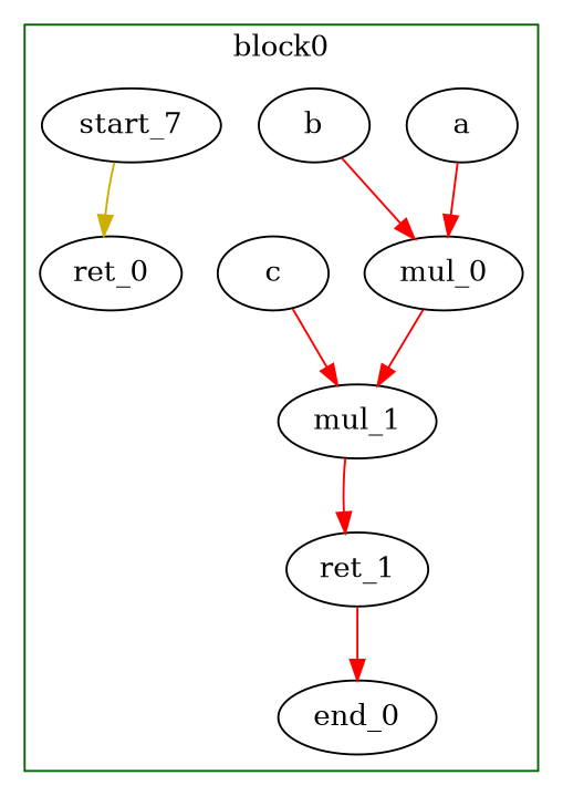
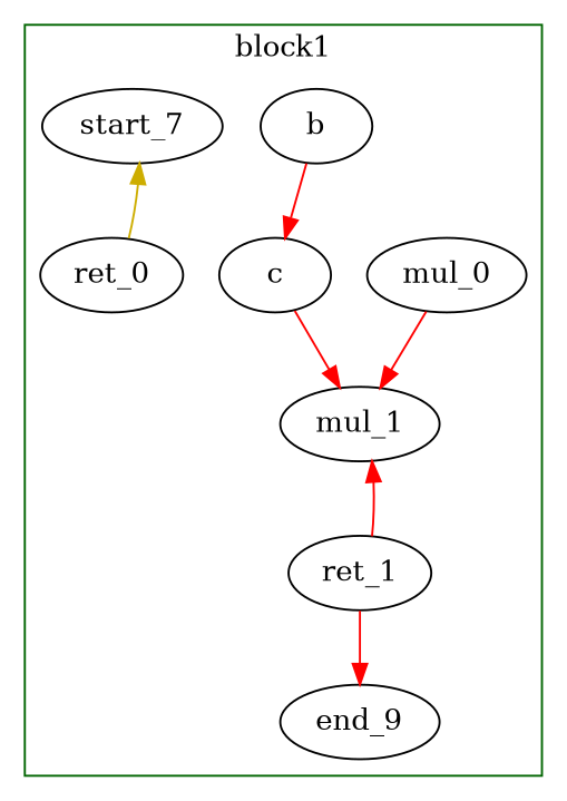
  digraph {
    splines=spline
    node [bbID=1 in="in1:32" out="out1:32" type=Entry]
    edge [color=red from=out1 to=in1]
    mul_0 [II=1 delay=0.0 in="in1:32 in2:32" latency=4 op=mul_op type=Operator]
    mul_1 [II=1 delay=0.0 in="in1:32 in2:32" latency=4 op=mul_op type=Operator]
    ret_1 [II=1 delay=0.0 latency=0 op=ret_op type=Operator]
-   end_0 [bbID=0 in="in1:32 " type=Exit]
-   a
+   end_0 [bbID=0 in="in1:32 " type=Exit label=end_9]
    b
    c
    n8 [control=true in="in1:0" label=start_7 out="out1:0"]
    n9 [bbID=0 in="in1:0" label=ret_0 type=Sink out=""]
    subgraph cluster_1 {
      color=darkgreen
-     label=block0
+     label=block1
      mul_0
      mul_1
      ret_1
      end_0
-     a
      b
      c
      n8
      n9
    }
    mul_0 -> mul_1
-   mul_1 -> ret_1
+   ret_1 -> mul_1
    ret_1 -> end_0
-   a -> mul_0
-   b -> mul_0 [to=in2]
+   b -> c [to=in2]
    c -> mul_1 [to=in2]
-   n8 -> n9 [color=gold3]
+   n9 -> n8 [color=gold3]
  }
